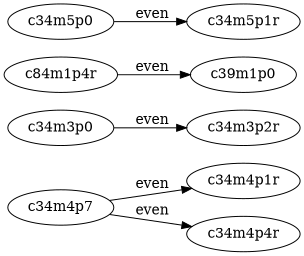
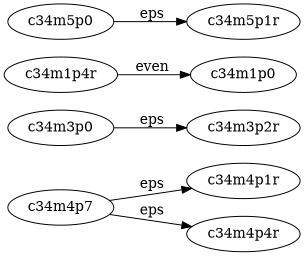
  digraph {
    fontname="DejaVu Serif"
    rankdir=LR
    node [fontname="DejaVu Serif"]
    edge [fontname="DejaVu Serif"]
    n1 [label=c34m4p7]
    c34m4p1r
    c34m4p4r
    c34m3p0
    c34m3p2r
-   c34m1p4r [label=c84m1p4r]
-   c34m1p0 [label=c39m1p0]
+   c34m1p4r
+   c34m1p0
    c34m5p0
    c34m5p1r
-   n1 -> c34m4p1r [label=even]
-   n1 -> c34m4p4r [label=even]
-   c34m3p0 -> c34m3p2r [label=even]
+   n1 -> c34m4p1r [label=eps]
+   n1 -> c34m4p4r [label=eps]
+   c34m3p0 -> c34m3p2r [label=eps]
    c34m1p4r -> c34m1p0 [label=even]
-   c34m5p0 -> c34m5p1r [label=even]
+   c34m5p0 -> c34m5p1r [label=eps]
  }
